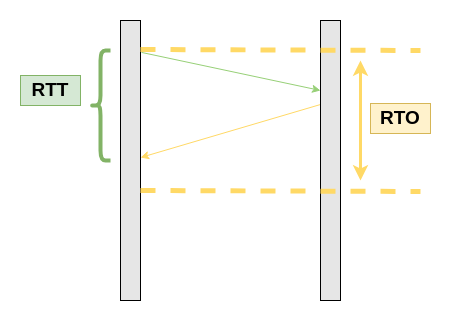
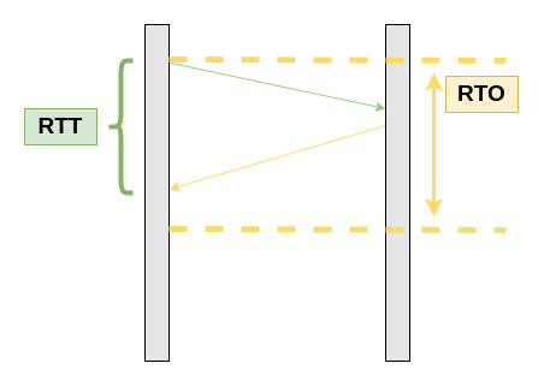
  <mxCell id="0" />
  <mxCell id="1" parent="0" />
  <mxCell id="2" style="rounded=0;orthogonalLoop=1;jettySize=auto;html=1;exitX=1.05;exitY=0.114;exitDx=0;exitDy=0;entryX=0;entryY=0.25;entryDx=0;entryDy=0;exitPerimeter=0;strokeColor=#97D077;" edge="1" parent="1" source="3" target="5"><mxGeometry relative="1" as="geometry" /></mxCell>
  <mxCell id="3" value="" style="rounded=0;whiteSpace=wrap;html=1;fillColor=#E6E6E6;" vertex="1" parent="1"><mxGeometry x="120" y="20" width="20" height="280" as="geometry" /></mxCell>
  <mxCell id="4" style="rounded=0;orthogonalLoop=1;jettySize=auto;html=1;exitX=0;exitY=0.3;exitDx=0;exitDy=0;strokeColor=#FFD966;exitPerimeter=0;" edge="1" parent="1" source="5" target="3"><mxGeometry relative="1" as="geometry" /></mxCell>
  <mxCell id="5" value="" style="rounded=0;whiteSpace=wrap;html=1;fillColor=#E6E6E6;" vertex="1" parent="1"><mxGeometry x="320" y="20" width="20" height="280" as="geometry" /></mxCell>
  <mxCell id="6" value="" style="shape=curlyBracket;whiteSpace=wrap;html=1;rounded=1;labelPosition=left;verticalLabelPosition=middle;align=right;verticalAlign=middle;fillColor=#d5e8d4;strokeColor=#82b366;strokeWidth=4;" vertex="1" parent="1"><mxGeometry x="90" y="50" width="20" height="110" as="geometry" /></mxCell>
- <mxCell id="7" value="&lt;b&gt;&lt;font style=&quot;font-size: 19px;&quot;&gt;RTT&lt;/font&gt;&lt;/b&gt;" style="text;html=1;strokeColor=#82b366;fillColor=#d5e8d4;align=center;verticalAlign=middle;whiteSpace=wrap;rounded=0;" vertex="1" parent="1"><mxGeometry x="20" y="75" width="60" height="30" as="geometry" /></mxCell>
+ <mxCell id="7" value="&lt;b&gt;&lt;font style=&quot;font-size: 19px;&quot;&gt;RTT&lt;/font&gt;&lt;/b&gt;" style="text;html=1;strokeColor=#82b366;fillColor=#d5e8d4;align=center;verticalAlign=middle;whiteSpace=wrap;rounded=0;" vertex="1" parent="1"><mxGeometry x="20" y="90" width="60" height="30" as="geometry" /></mxCell>
  <mxCell id="8" value="" style="endArrow=none;dashed=1;html=1;rounded=0;strokeColor=#FFD966;fontSize=19;strokeWidth=5;" edge="1" parent="1"><mxGeometry width="50" height="50" relative="1" as="geometry"><mxPoint x="140" y="49" as="sourcePoint" /><mxPoint x="420" y="50" as="targetPoint" /></mxGeometry></mxCell>
  <mxCell id="9" value="" style="endArrow=none;dashed=1;html=1;rounded=0;strokeColor=#FFD966;fontSize=19;strokeWidth=5;" edge="1" parent="1"><mxGeometry width="50" height="50" relative="1" as="geometry"><mxPoint x="140" y="190" as="sourcePoint" /><mxPoint x="420" y="191" as="targetPoint" /></mxGeometry></mxCell>
  <mxCell id="10" value="" style="endArrow=classic;startArrow=classic;html=1;rounded=0;strokeColor=#FFD966;strokeWidth=3;fontSize=19;fillColor=#fff2cc;" edge="1" parent="1"><mxGeometry width="50" height="50" relative="1" as="geometry"><mxPoint x="360" y="180" as="sourcePoint" /><mxPoint x="360" y="60" as="targetPoint" /></mxGeometry></mxCell>
- <mxCell id="11" value="&lt;b&gt;&lt;font style=&quot;font-size: 19px;&quot;&gt;RTO&lt;/font&gt;&lt;/b&gt;" style="text;html=1;strokeColor=#d6b656;fillColor=#fff2cc;align=center;verticalAlign=middle;whiteSpace=wrap;rounded=0;" vertex="1" parent="1"><mxGeometry x="370" y="103" width="60" height="30" as="geometry" /></mxCell>
+ <mxCell id="11" value="&lt;b&gt;&lt;font style=&quot;font-size: 19px;&quot;&gt;RTO&lt;/font&gt;&lt;/b&gt;" style="text;html=1;strokeColor=#d6b656;fillColor=#fff2cc;align=center;verticalAlign=middle;whiteSpace=wrap;rounded=0;" vertex="1" parent="1"><mxGeometry x="370" y="63" width="60" height="30" as="geometry" /></mxCell>
